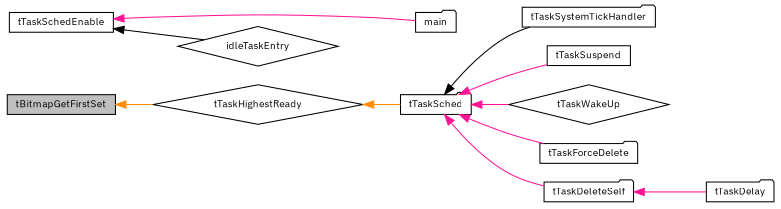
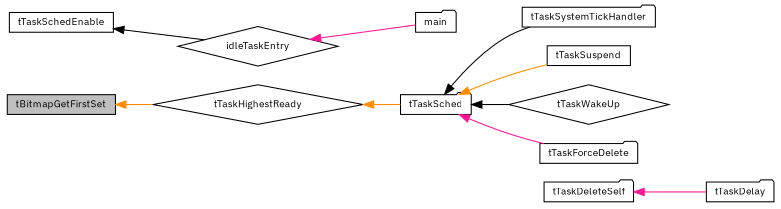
  digraph {
    fontname="IBM Plex Sans"
    rankdir=LR
    node [color=black fillcolor=white fontname="IBM Plex Sans" fontsize=10 shape=folder style=filled]
    edge [color=deeppink dir=back fontname="IBM Plex Sans" fontsize=10 labelfontname=Helvetica labelfontsize=10 style=solid]
    n1 [fillcolor=grey75 fontcolor=black height=0.2 label=tBitmapGetFirstSet shape=box width=0.4]
    n2 [height=0.2 label=tTaskHighestReady shape=diamond width=0.4]
    n3 [height=0.2 label=tTaskSched width=0.4]
    n4 [height=0.2 label=tTaskSystemTickHandler width=0.4]
    n5 [height=0.2 label=tTaskSuspend shape=box width=0.4]
    n6 [height=0.2 label=tTaskWakeUp shape=diamond width=0.4]
    n7 [height=0.2 label=tTaskForceDelete width=0.4]
    n8 [height=0.2 label=tTaskDeleteSelf width=0.4]
    n9 [height=0.2 label=main width=0.4]
    n10 [height=0.2 label=tTaskSchedEnable shape=box width=0.4]
    n11 [height=0.2 label=idleTaskEntry shape=diamond width=0.4]
    n12 [height=0.2 label=tTaskDelay width=0.4]
    n1 -> n2 [color=darkorange]
    n2 -> n3 [color=darkorange]
    n3 -> n4 [color=black]
-   n3 -> n5
-   n3 -> n6
+   n3 -> n5 [color=darkorange]
+   n3 -> n6 [color=black]
    n3 -> n7
-   n3 -> n8
    n8 -> n12
    n10 -> n11 [color=black]
-   n10 -> n9
+   n11 -> n9
  }
